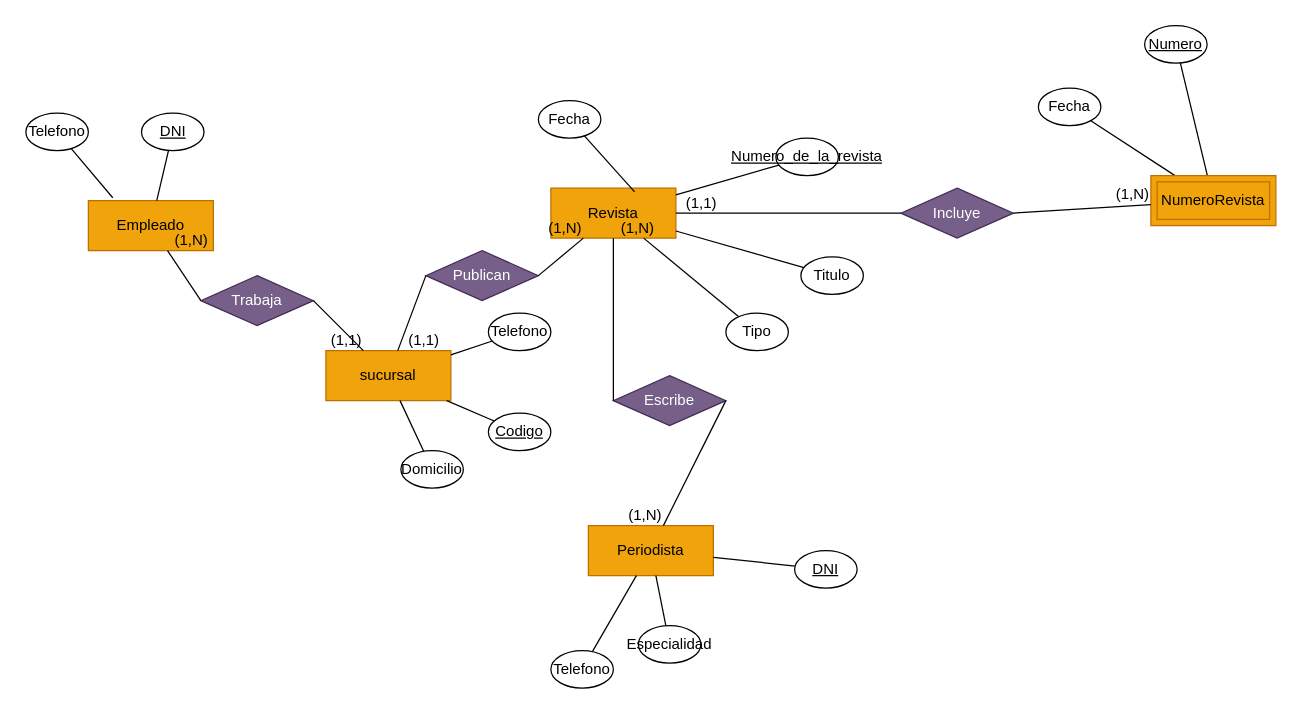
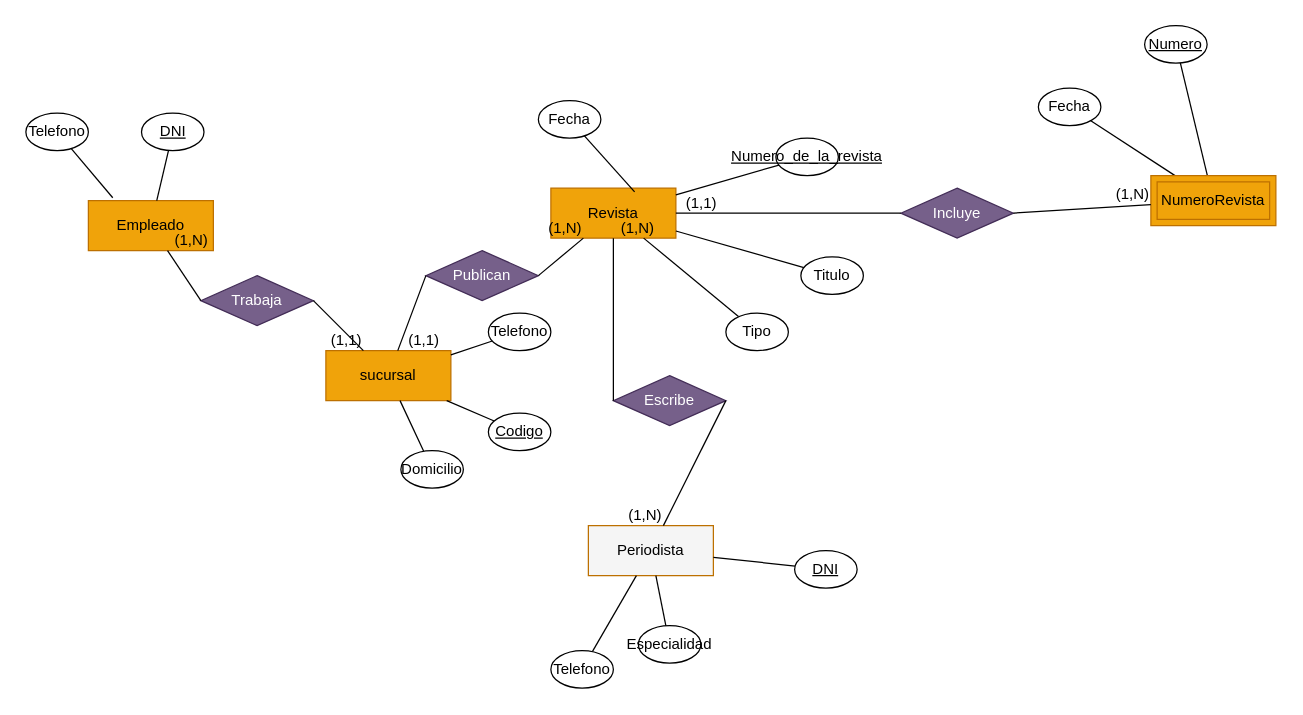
  <mxCell id="0" />
  <mxCell id="1" parent="0" />
  <mxCell id="2" value="Revista" style="whiteSpace=wrap;html=1;align=center;fillColor=#f0a30a;strokeColor=#BD7000;fontColor=#000000;" parent="1" vertex="1"><mxGeometry x="440" y="150" width="100" height="40" as="geometry" /></mxCell>
  <mxCell id="3" value="sucursal" style="whiteSpace=wrap;html=1;align=center;fillColor=#f0a30a;strokeColor=#BD7000;fontColor=#000000;" parent="1" vertex="1"><mxGeometry x="260" y="280" width="100" height="40" as="geometry" /></mxCell>
- <mxCell id="4" value="Periodista" style="whiteSpace=wrap;html=1;align=center;fillColor=#f0a30a;strokeColor=#BD7000;fontColor=#000000;" parent="1" vertex="1"><mxGeometry x="470" y="420" width="100" height="40" as="geometry" /></mxCell>
+ <mxCell id="4" value="Periodista" style="whiteSpace=wrap;html=1;align=center;fillColor=#f5f5f5;strokeColor=#BD7000;fontColor=#000000;" parent="1" vertex="1"><mxGeometry x="470" y="420" width="100" height="40" as="geometry" /></mxCell>
  <mxCell id="5" value="Empleado" style="whiteSpace=wrap;html=1;align=center;fillColor=#f0a30a;strokeColor=#BD7000;fontColor=#000000;" parent="1" vertex="1"><mxGeometry x="70" y="160" width="100" height="40" as="geometry" /></mxCell>
  <mxCell id="6" value="Escribe" style="shape=rhombus;perimeter=rhombusPerimeter;whiteSpace=wrap;html=1;align=center;fillColor=#76608a;fontColor=#ffffff;strokeColor=#432D57;" parent="1" vertex="1"><mxGeometry x="490" y="300" width="90" height="40" as="geometry" /></mxCell>
  <mxCell id="7" value="" style="endArrow=none;html=1;rounded=0;exitX=0;exitY=0.5;exitDx=0;exitDy=0;" parent="1" source="6" target="2" edge="1"><mxGeometry relative="1" as="geometry"><mxPoint x="317" y="340" as="sourcePoint" /><mxPoint x="270" y="370" as="targetPoint" /></mxGeometry></mxCell>
  <mxCell id="8" value="(1,N)" style="resizable=0;html=1;whiteSpace=wrap;align=right;verticalAlign=bottom;" parent="7" connectable="0" vertex="1"><mxGeometry x="1" relative="1" as="geometry"><mxPoint x="34" as="offset" /></mxGeometry></mxCell>
  <mxCell id="9" value="" style="endArrow=none;html=1;rounded=0;exitX=1;exitY=0.5;exitDx=0;exitDy=0;" parent="1" source="6" target="4" edge="1"><mxGeometry relative="1" as="geometry"><mxPoint x="317" y="340" as="sourcePoint" /><mxPoint x="490" y="370" as="targetPoint" /></mxGeometry></mxCell>
  <mxCell id="10" value="(1,N)" style="resizable=0;html=1;whiteSpace=wrap;align=right;verticalAlign=bottom;" parent="9" connectable="0" vertex="1"><mxGeometry x="1" relative="1" as="geometry"><mxPoint as="offset" /></mxGeometry></mxCell>
  <mxCell id="11" value="Publican" style="shape=rhombus;perimeter=rhombusPerimeter;whiteSpace=wrap;html=1;align=center;fillColor=#76608a;fontColor=#ffffff;strokeColor=#432D57;" parent="1" vertex="1"><mxGeometry x="340" y="200" width="90" height="40" as="geometry" /></mxCell>
  <mxCell id="12" value="" style="endArrow=none;html=1;rounded=0;exitX=0;exitY=0.5;exitDx=0;exitDy=0;" parent="1" source="11" target="3" edge="1"><mxGeometry relative="1" as="geometry"><mxPoint x="307" y="250" as="sourcePoint" /><mxPoint x="260" y="280" as="targetPoint" /></mxGeometry></mxCell>
  <mxCell id="13" value="(1,1)" style="resizable=0;html=1;whiteSpace=wrap;align=right;verticalAlign=bottom;" parent="12" connectable="0" vertex="1"><mxGeometry x="1" relative="1" as="geometry"><mxPoint x="34" as="offset" /></mxGeometry></mxCell>
  <mxCell id="14" value="" style="endArrow=none;html=1;rounded=0;exitX=1;exitY=0.5;exitDx=0;exitDy=0;" parent="1" source="11" target="2" edge="1"><mxGeometry relative="1" as="geometry"><mxPoint x="307" y="250" as="sourcePoint" /><mxPoint x="480" y="280" as="targetPoint" /></mxGeometry></mxCell>
  <mxCell id="15" value="(1,N)" style="resizable=0;html=1;whiteSpace=wrap;align=right;verticalAlign=bottom;" parent="14" connectable="0" vertex="1"><mxGeometry x="1" relative="1" as="geometry"><mxPoint as="offset" /></mxGeometry></mxCell>
  <mxCell id="16" value="Trabaja" style="shape=rhombus;perimeter=rhombusPerimeter;whiteSpace=wrap;html=1;align=center;fillColor=#76608a;fontColor=#ffffff;strokeColor=#432D57;" parent="1" vertex="1"><mxGeometry x="160" y="220" width="90" height="40" as="geometry" /></mxCell>
  <mxCell id="17" value="" style="endArrow=none;html=1;rounded=0;exitX=0;exitY=0.5;exitDx=0;exitDy=0;" parent="1" source="16" target="5" edge="1"><mxGeometry relative="1" as="geometry"><mxPoint x="137" y="220" as="sourcePoint" /><mxPoint x="90" y="250" as="targetPoint" /></mxGeometry></mxCell>
  <mxCell id="18" value="(1,N)" style="resizable=0;html=1;whiteSpace=wrap;align=right;verticalAlign=bottom;" parent="17" connectable="0" vertex="1"><mxGeometry x="1" relative="1" as="geometry"><mxPoint x="34" as="offset" /></mxGeometry></mxCell>
  <mxCell id="19" value="" style="endArrow=none;html=1;rounded=0;exitX=1;exitY=0.5;exitDx=0;exitDy=0;" parent="1" source="16" target="3" edge="1"><mxGeometry relative="1" as="geometry"><mxPoint x="137" y="220" as="sourcePoint" /><mxPoint x="310" y="250" as="targetPoint" /></mxGeometry></mxCell>
  <mxCell id="20" value="(1,1)" style="resizable=0;html=1;whiteSpace=wrap;align=right;verticalAlign=bottom;" parent="19" connectable="0" vertex="1"><mxGeometry x="1" relative="1" as="geometry"><mxPoint as="offset" /></mxGeometry></mxCell>
  <mxCell id="21" value="" style="endArrow=none;html=1;rounded=0;" parent="1" source="5" target="22" edge="1"><mxGeometry relative="1" as="geometry"><mxPoint x="77.5" y="105" as="sourcePoint" /><mxPoint x="137.5" y="105" as="targetPoint" /></mxGeometry></mxCell>
  <mxCell id="22" value="&lt;u&gt;DNI&lt;/u&gt;" style="ellipse;whiteSpace=wrap;html=1;align=center;" parent="1" vertex="1"><mxGeometry x="112.5" y="90" width="50" height="30" as="geometry" /></mxCell>
  <mxCell id="23" value="" style="endArrow=none;html=1;rounded=0;exitX=0.195;exitY=-0.058;exitDx=0;exitDy=0;exitPerimeter=0;" parent="1" source="5" target="24" edge="1"><mxGeometry relative="1" as="geometry"><mxPoint x="350" y="255" as="sourcePoint" /><mxPoint x="410" y="255" as="targetPoint" /></mxGeometry></mxCell>
  <mxCell id="24" value="Telefono" style="ellipse;whiteSpace=wrap;html=1;align=center;" parent="1" vertex="1"><mxGeometry x="20" y="90" width="50" height="30" as="geometry" /></mxCell>
  <mxCell id="25" value="" style="endArrow=none;html=1;rounded=0;" parent="1" source="4" target="26" edge="1"><mxGeometry relative="1" as="geometry"><mxPoint x="600" y="455" as="sourcePoint" /><mxPoint x="660" y="455" as="targetPoint" /></mxGeometry></mxCell>
  <mxCell id="26" value="&lt;u&gt;DNI&lt;/u&gt;" style="ellipse;whiteSpace=wrap;html=1;align=center;" parent="1" vertex="1"><mxGeometry x="635" y="440" width="50" height="30" as="geometry" /></mxCell>
  <mxCell id="27" value="" style="endArrow=none;html=1;rounded=0;" parent="1" source="4" target="28" edge="1"><mxGeometry relative="1" as="geometry"><mxPoint x="350" y="255" as="sourcePoint" /><mxPoint x="410" y="255" as="targetPoint" /></mxGeometry></mxCell>
  <mxCell id="28" value="Especialidad" style="ellipse;whiteSpace=wrap;html=1;align=center;" parent="1" vertex="1"><mxGeometry x="510" y="500" width="50" height="30" as="geometry" /></mxCell>
  <mxCell id="29" value="" style="endArrow=none;html=1;rounded=0;" parent="1" source="4" target="30" edge="1"><mxGeometry relative="1" as="geometry"><mxPoint x="350" y="255" as="sourcePoint" /><mxPoint x="410" y="255" as="targetPoint" /></mxGeometry></mxCell>
  <mxCell id="30" value="Telefono" style="ellipse;whiteSpace=wrap;html=1;align=center;" parent="1" vertex="1"><mxGeometry x="440" y="520" width="50" height="30" as="geometry" /></mxCell>
  <mxCell id="31" value="" style="endArrow=none;html=1;rounded=0;" parent="1" source="3" target="32" edge="1"><mxGeometry relative="1" as="geometry"><mxPoint x="355" y="345" as="sourcePoint" /><mxPoint x="415" y="345" as="targetPoint" /></mxGeometry></mxCell>
  <mxCell id="32" value="&lt;u&gt;Codigo&lt;/u&gt;" style="ellipse;whiteSpace=wrap;html=1;align=center;" parent="1" vertex="1"><mxGeometry x="390" y="330" width="50" height="30" as="geometry" /></mxCell>
  <mxCell id="33" value="" style="endArrow=none;html=1;rounded=0;" parent="1" source="3" target="34" edge="1"><mxGeometry relative="1" as="geometry"><mxPoint x="350" y="255" as="sourcePoint" /><mxPoint x="410" y="255" as="targetPoint" /></mxGeometry></mxCell>
  <mxCell id="34" value="Telefono" style="ellipse;whiteSpace=wrap;html=1;align=center;" parent="1" vertex="1"><mxGeometry x="390" y="250" width="50" height="30" as="geometry" /></mxCell>
  <mxCell id="35" value="" style="endArrow=none;html=1;rounded=0;" parent="1" source="3" target="36" edge="1"><mxGeometry relative="1" as="geometry"><mxPoint x="350" y="255" as="sourcePoint" /><mxPoint x="410" y="255" as="targetPoint" /></mxGeometry></mxCell>
  <mxCell id="36" value="Domicilio" style="ellipse;whiteSpace=wrap;html=1;align=center;" parent="1" vertex="1"><mxGeometry x="320" y="360" width="50" height="30" as="geometry" /></mxCell>
  <mxCell id="37" value="" style="endArrow=none;html=1;rounded=0;" parent="1" source="2" target="38" edge="1"><mxGeometry relative="1" as="geometry"><mxPoint x="350" y="255" as="sourcePoint" /><mxPoint x="410" y="255" as="targetPoint" /></mxGeometry></mxCell>
  <mxCell id="38" value="&lt;u&gt;Numero_de_la_revista&lt;/u&gt;" style="ellipse;whiteSpace=wrap;html=1;align=center;" parent="1" vertex="1"><mxGeometry x="620" y="110" width="50" height="30" as="geometry" /></mxCell>
  <mxCell id="39" value="" style="endArrow=none;html=1;rounded=0;" parent="1" source="2" target="40" edge="1"><mxGeometry relative="1" as="geometry"><mxPoint x="350" y="255" as="sourcePoint" /><mxPoint x="410" y="255" as="targetPoint" /></mxGeometry></mxCell>
  <mxCell id="40" value="Tipo" style="ellipse;whiteSpace=wrap;html=1;align=center;" parent="1" vertex="1"><mxGeometry x="580" y="250" width="50" height="30" as="geometry" /></mxCell>
  <mxCell id="41" value="" style="endArrow=none;html=1;rounded=0;" parent="1" source="2" target="42" edge="1"><mxGeometry relative="1" as="geometry"><mxPoint x="350" y="255" as="sourcePoint" /><mxPoint x="410" y="255" as="targetPoint" /></mxGeometry></mxCell>
  <mxCell id="42" value="Titulo" style="ellipse;whiteSpace=wrap;html=1;align=center;" parent="1" vertex="1"><mxGeometry x="640" y="205" width="50" height="30" as="geometry" /></mxCell>
  <mxCell id="43" value="" style="endArrow=none;html=1;rounded=0;exitX=0.67;exitY=0.075;exitDx=0;exitDy=0;exitPerimeter=0;" parent="1" source="2" target="44" edge="1"><mxGeometry relative="1" as="geometry"><mxPoint x="510" y="195" as="sourcePoint" /><mxPoint x="570" y="195" as="targetPoint" /></mxGeometry></mxCell>
  <mxCell id="44" value="Fecha" style="ellipse;whiteSpace=wrap;html=1;align=center;" parent="1" vertex="1"><mxGeometry x="430" y="80" width="50" height="30" as="geometry" /></mxCell>
  <mxCell id="45" value="" style="endArrow=none;html=1;rounded=0;" edge="1" target="46" parent="1" source="49"><mxGeometry relative="1" as="geometry"><mxPoint x="902.222" y="110" as="sourcePoint" /><mxPoint x="295" y="105" as="targetPoint" /></mxGeometry></mxCell>
  <mxCell id="46" value="Fecha" style="ellipse;whiteSpace=wrap;html=1;align=center;" vertex="1" parent="1"><mxGeometry x="830" width="50" height="30" as="geometry" y="70" /></mxCell>
  <mxCell id="47" value="" style="endArrow=none;html=1;rounded=0;" edge="1" target="48" parent="1" source="49"><mxGeometry relative="1" as="geometry"><mxPoint x="940" y="110" as="sourcePoint" /><mxPoint x="420" y="135" as="targetPoint" /></mxGeometry></mxCell>
  <mxCell id="48" value="&lt;u&gt;Numero&lt;/u&gt;" style="ellipse;whiteSpace=wrap;html=1;align=center;" vertex="1" parent="1"><mxGeometry x="915" y="20" width="50" height="30" as="geometry" /></mxCell>
  <mxCell id="49" value="NumeroRevista" style="shape=ext;margin=3;double=1;whiteSpace=wrap;html=1;align=center;fillColor=#f0a30a;fontColor=#000000;strokeColor=#BD7000;" vertex="1" parent="1"><mxGeometry x="920" y="140" width="100" height="40" as="geometry" /></mxCell>
  <mxCell id="50" value="Incluye" style="shape=rhombus;perimeter=rhombusPerimeter;whiteSpace=wrap;html=1;align=center;fillColor=#76608a;fontColor=#ffffff;strokeColor=#432D57;" vertex="1" parent="1"><mxGeometry x="720" y="150" width="90" height="40" as="geometry" /></mxCell>
  <mxCell id="51" value="" style="endArrow=none;html=1;rounded=0;exitX=0;exitY=0.5;exitDx=0;exitDy=0;" edge="1" source="50" parent="1" target="2"><mxGeometry relative="1" as="geometry"><mxPoint x="697" y="150" as="sourcePoint" /><mxPoint x="650" y="180" as="targetPoint" /></mxGeometry></mxCell>
  <mxCell id="52" value="(1,1)" style="resizable=0;html=1;whiteSpace=wrap;align=right;verticalAlign=bottom;" connectable="0" vertex="1" parent="51"><mxGeometry x="1" relative="1" as="geometry"><mxPoint x="34" as="offset" /></mxGeometry></mxCell>
  <mxCell id="53" value="" style="endArrow=none;html=1;rounded=0;exitX=1;exitY=0.5;exitDx=0;exitDy=0;" edge="1" source="50" parent="1" target="49"><mxGeometry relative="1" as="geometry"><mxPoint x="697" y="150" as="sourcePoint" /><mxPoint x="870" y="180" as="targetPoint" /></mxGeometry></mxCell>
  <mxCell id="54" value="(1,N)" style="resizable=0;html=1;whiteSpace=wrap;align=right;verticalAlign=bottom;" connectable="0" vertex="1" parent="53"><mxGeometry x="1" relative="1" as="geometry"><mxPoint as="offset" /></mxGeometry></mxCell>
